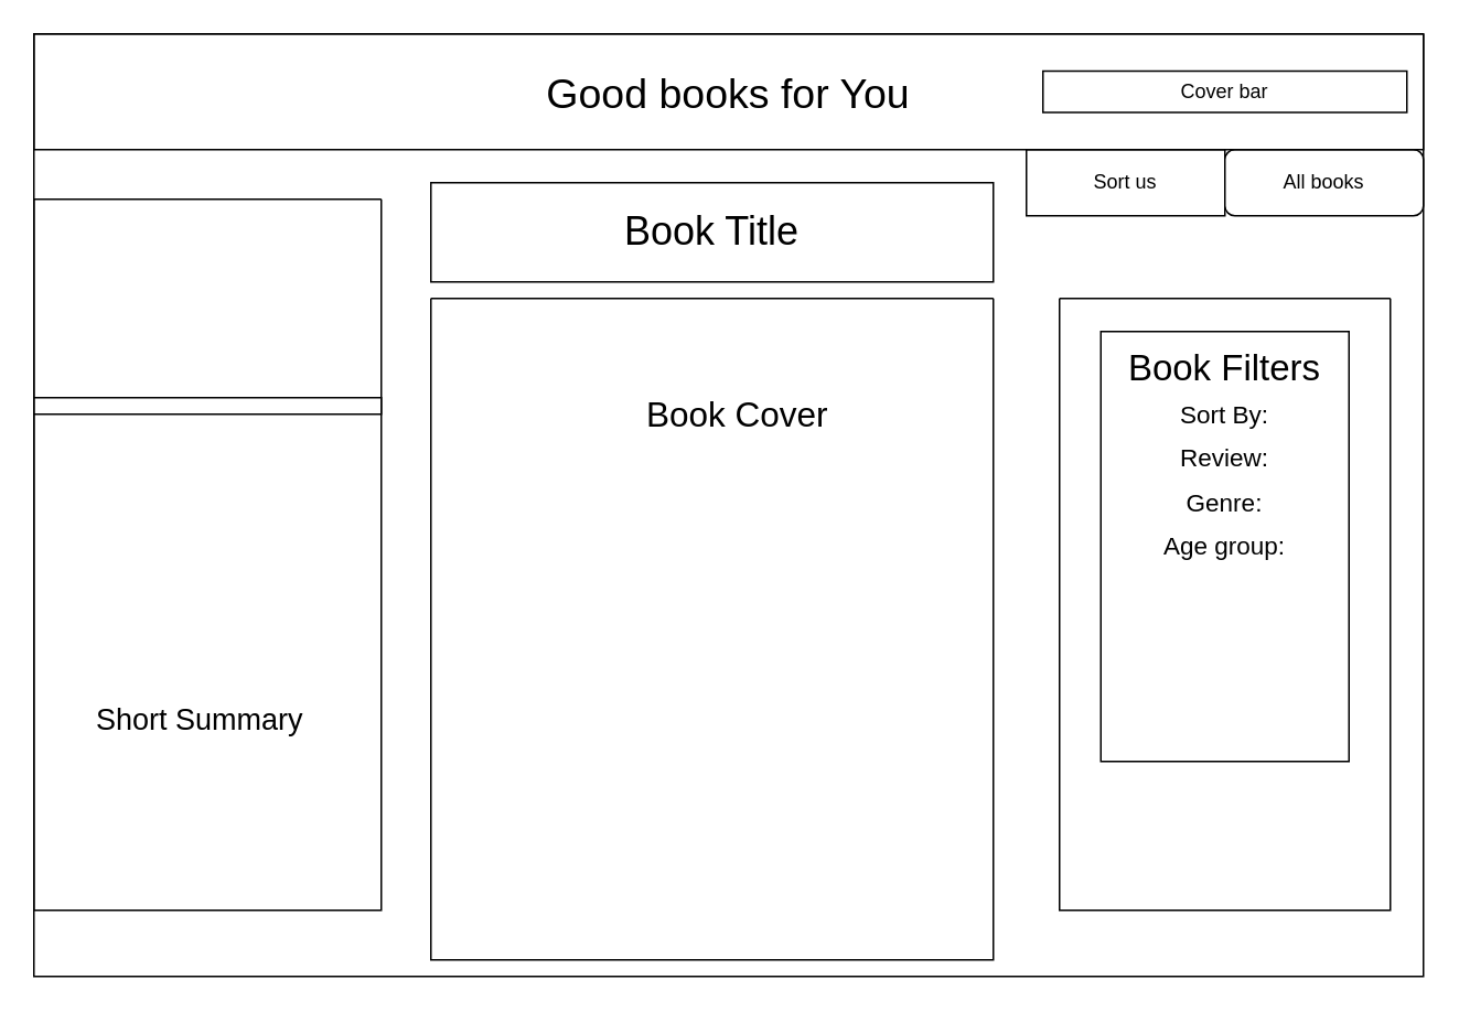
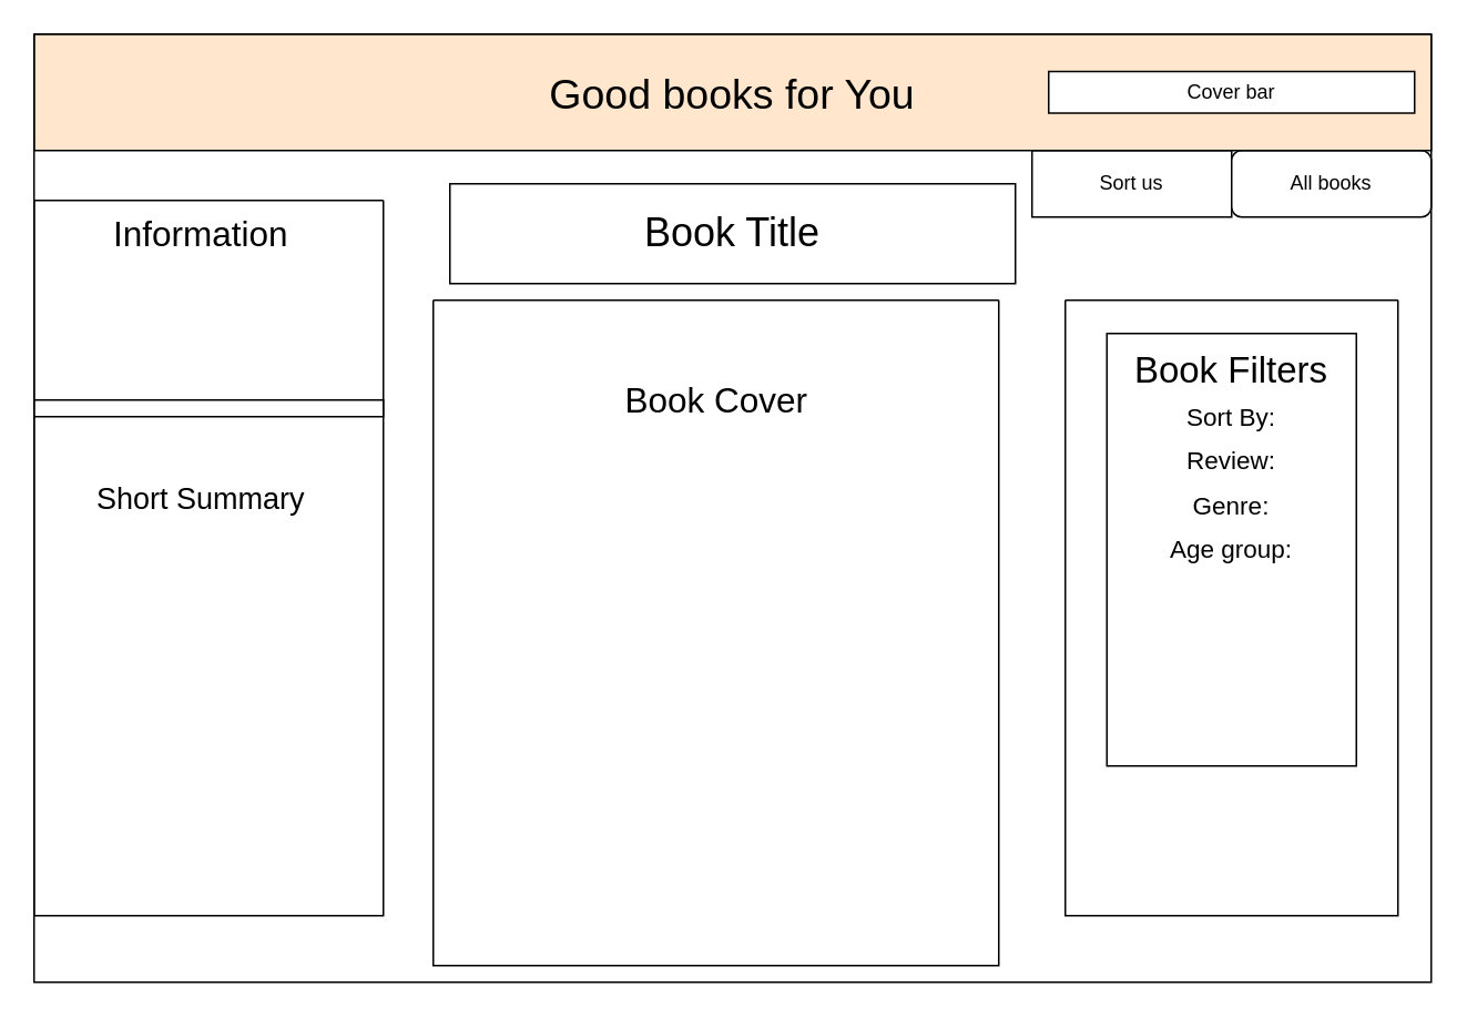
  <mxCell id="0" />
  <mxCell id="1" parent="0" />
  <mxCell id="2" value="" style="swimlane;startSize=0;" parent="1" vertex="1"><mxGeometry x="260" y="180" width="340" height="400" as="geometry" /></mxCell>
- <mxCell id="3" value="Book Cover" style="text;html=1;align=center;verticalAlign=middle;resizable=0;points=[];autosize=1;strokeColor=none;fillColor=none;fontSize=21;" parent="2" vertex="1"><mxGeometry x="120" y="50" width="130" height="40" as="geometry" /></mxCell>
+ <mxCell id="3" value="Book Cover" style="text;html=1;align=center;verticalAlign=middle;resizable=0;points=[];autosize=1;strokeColor=none;fillColor=none;fontSize=21;" parent="2" vertex="1"><mxGeometry x="105" y="40" width="130" height="40" as="geometry" /></mxCell>
  <mxCell id="4" value="Sort us" style="rounded=0;whiteSpace=wrap;html=1;" parent="1" vertex="1"><mxGeometry x="620" y="90" width="120" height="40" as="geometry" /></mxCell>
  <mxCell id="5" value="All books" style="whiteSpace=wrap;html=1;rounded=1;" parent="1" vertex="1"><mxGeometry x="740" y="90" width="120" height="40" as="geometry" /></mxCell>
  <mxCell id="6" value="" style="swimlane;startSize=0;" parent="1" vertex="1"><mxGeometry x="640" y="180" width="200" height="370" as="geometry"><mxRectangle x="760" y="200" width="50" height="40" as="alternateBounds" /></mxGeometry></mxCell>
  <mxCell id="7" value="" style="rounded=0;whiteSpace=wrap;html=1;" parent="6" vertex="1"><mxGeometry x="25" y="20" width="150" height="260" as="geometry" /></mxCell>
  <mxCell id="8" value="Book Filters&lt;div&gt;&lt;span style=&quot;font-size: 15px; background-color: transparent;&quot;&gt;Sort By:&lt;/span&gt;&lt;/div&gt;&lt;div&gt;&lt;span style=&quot;font-size: 15px; background-color: transparent;&quot;&gt;Review:&lt;/span&gt;&lt;/div&gt;&lt;div&gt;&lt;span style=&quot;font-size: 15px; background-color: transparent;&quot;&gt;Genre:&lt;/span&gt;&lt;/div&gt;&lt;div&gt;&lt;font style=&quot;font-size: 15px;&quot;&gt;Age group:&lt;/font&gt;&lt;/div&gt;" style="text;html=1;align=center;verticalAlign=middle;whiteSpace=wrap;rounded=0;fontSize=22;" parent="6" vertex="1"><mxGeometry x="10" y="20" width="180" height="150" as="geometry" /></mxCell>
  <mxCell id="9" value="" style="swimlane;startSize=0;" parent="1" vertex="1"><mxGeometry x="20" y="120" width="210" height="430" as="geometry" /></mxCell>
- <mxCell id="11" value="Short Summary" style="text;html=1;align=center;verticalAlign=middle;resizable=0;points=[];autosize=1;strokeColor=none;fillColor=none;fontSize=18;" parent="9" vertex="1"><mxGeometry x="25" y="295" width="150" height="40" as="geometry" /></mxCell>
+ <mxCell id="10" value="Information" style="text;html=1;align=center;verticalAlign=middle;resizable=0;points=[];autosize=1;strokeColor=none;fillColor=none;fontSize=21;" parent="9" vertex="1"><mxGeometry x="35" width="130" height="40" as="geometry" /></mxCell>
+ <mxCell id="11" value="Short Summary" style="text;html=1;align=center;verticalAlign=middle;resizable=0;points=[];autosize=1;strokeColor=none;fillColor=none;fontSize=18;" parent="9" vertex="1"><mxGeometry x="25" y="160" width="150" height="40" as="geometry" /></mxCell>
  <mxCell id="12" value="" style="rounded=0;whiteSpace=wrap;html=1;" parent="9" vertex="1"><mxGeometry y="120" width="210" height="10" as="geometry" /></mxCell>
- <mxCell id="13" value="&lt;font style=&quot;font-size: 25px;&quot;&gt;Good books for You&lt;/font&gt;" style="rounded=0;whiteSpace=wrap;html=1;" parent="1" vertex="1"><mxGeometry x="20" y="20" width="840" height="70" as="geometry" /></mxCell>
- <mxCell id="14" value="&lt;font style=&quot;font-size: 24px;&quot;&gt;Book Title&lt;/font&gt;" style="rounded=0;whiteSpace=wrap;html=1;" parent="1" vertex="1"><mxGeometry x="260" y="110" width="340" height="60" as="geometry" /></mxCell>
+ <mxCell id="13" value="&lt;font style=&quot;font-size: 25px;&quot;&gt;Good books for You&lt;/font&gt;" style="rounded=0;whiteSpace=wrap;html=1;fillColor=#ffe6cc;" parent="1" vertex="1"><mxGeometry x="20" y="20" width="840" height="70" as="geometry" /></mxCell>
+ <mxCell id="14" value="&lt;font style=&quot;font-size: 24px;&quot;&gt;Book Title&lt;/font&gt;" style="rounded=0;whiteSpace=wrap;html=1;" parent="1" vertex="1"><mxGeometry x="270" y="110" width="340" height="60" as="geometry" /></mxCell>
  <mxCell id="15" value="" style="swimlane;startSize=0;" vertex="1" parent="1"><mxGeometry x="20" y="20" width="840" height="570" as="geometry" /></mxCell>
  <mxCell id="16" value="Cover bar" style="rounded=0;whiteSpace=wrap;html=1;" parent="15" vertex="1"><mxGeometry x="610" y="22.5" width="220" height="25" as="geometry" /></mxCell>
